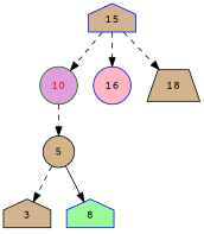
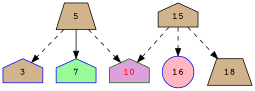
  digraph {
    fontname="Courier Prime"
    node [color=black fillcolor=tan fontname="Courier Prime" shape=house style=filled]
    edge [fontname="Courier Prime" style=dashed]
-   10 [color=darkgreen fillcolor=plum fontcolor=red shape=circle]
-   5 [shape=circle]
-   3
-   7 [color=blue fillcolor=palegreen label=8]
-   15 [color=blue]
+   10 [color=darkgreen fillcolor=plum fontcolor=red]
+   5 [shape=trapezium]
+   3 [color=blue]
+   7 [color=blue fillcolor=palegreen]
+   15
    n6 [color=blue fillcolor=lightpink label=16 shape=circle]
    18 [shape=trapezium]
-   10 -> 5
+   5 -> 10
    5 -> 3
    5 -> 7 [style=solid]
    15 -> 10
    15 -> n6
    15 -> 18
  }
